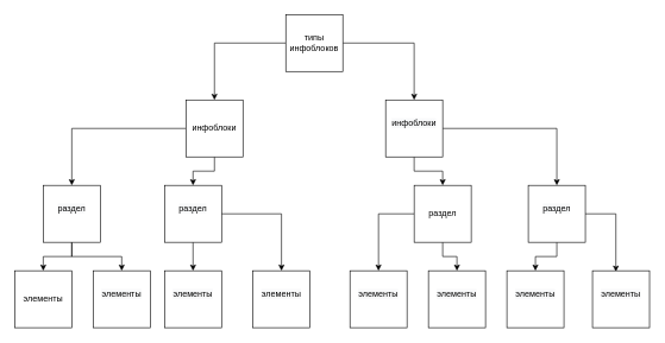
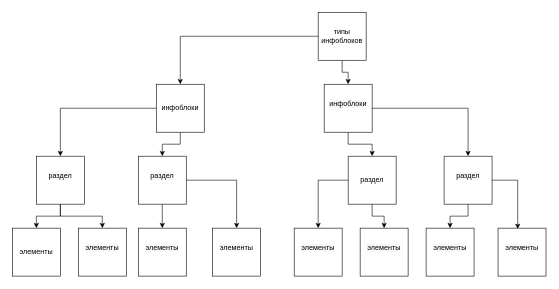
  <mxCell id="0" />
  <mxCell id="1" parent="0" />
  <mxCell id="2" style="edgeStyle=orthogonalEdgeStyle;rounded=0;orthogonalLoop=1;jettySize=auto;html=1;entryX=0.5;entryY=0;entryDx=0;entryDy=0;fontSize=12;" edge="1" parent="1" source="4" target="10"><mxGeometry relative="1" as="geometry" /></mxCell>
  <mxCell id="3" style="edgeStyle=orthogonalEdgeStyle;rounded=0;orthogonalLoop=1;jettySize=auto;html=1;exitX=0;exitY=0.5;exitDx=0;exitDy=0;fontSize=12;" edge="1" parent="1" source="4" target="7"><mxGeometry relative="1" as="geometry" /></mxCell>
- <mxCell id="4" value="типы инфоблоков" style="whiteSpace=wrap;html=1;aspect=fixed;" vertex="1" parent="1"><mxGeometry x="400" y="20" width="80" height="80" as="geometry" /></mxCell>
+ <mxCell id="4" value="типы инфоблоков" style="whiteSpace=wrap;html=1;aspect=fixed;" vertex="1" parent="1"><mxGeometry x="530" y="20" width="80" height="80" as="geometry" /></mxCell>
  <mxCell id="5" style="edgeStyle=orthogonalEdgeStyle;rounded=0;orthogonalLoop=1;jettySize=auto;html=1;entryX=0.5;entryY=0;entryDx=0;entryDy=0;fontSize=12;" edge="1" parent="1" source="7" target="16"><mxGeometry relative="1" as="geometry" /></mxCell>
  <mxCell id="6" style="edgeStyle=orthogonalEdgeStyle;rounded=0;orthogonalLoop=1;jettySize=auto;html=1;exitX=0;exitY=0.5;exitDx=0;exitDy=0;fontSize=12;" edge="1" parent="1" source="7" target="13"><mxGeometry relative="1" as="geometry" /></mxCell>
  <mxCell id="7" value="инфоблоки" style="whiteSpace=wrap;html=1;aspect=fixed;" vertex="1" parent="1"><mxGeometry x="260" y="140" width="80" height="80" as="geometry" /></mxCell>
  <mxCell id="8" style="edgeStyle=orthogonalEdgeStyle;rounded=0;orthogonalLoop=1;jettySize=auto;html=1;entryX=0.5;entryY=0;entryDx=0;entryDy=0;fontSize=12;" edge="1" parent="1" source="10" target="19"><mxGeometry relative="1" as="geometry" /></mxCell>
  <mxCell id="9" style="edgeStyle=orthogonalEdgeStyle;rounded=0;orthogonalLoop=1;jettySize=auto;html=1;exitX=1;exitY=0.5;exitDx=0;exitDy=0;fontSize=12;" edge="1" parent="1" source="10" target="22"><mxGeometry relative="1" as="geometry" /></mxCell>
  <mxCell id="10" value="&#10;&lt;span style=&quot;color: rgb(0, 0, 0); font-family: Helvetica; font-size: 12px; font-style: normal; font-variant-ligatures: normal; font-variant-caps: normal; font-weight: 400; letter-spacing: normal; orphans: 2; text-align: center; text-indent: 0px; text-transform: none; widows: 2; word-spacing: 0px; -webkit-text-stroke-width: 0px; background-color: rgb(248, 249, 250); text-decoration-thickness: initial; text-decoration-style: initial; text-decoration-color: initial; float: none; display: inline !important;&quot;&gt;инфоблоки&lt;/span&gt;&#10;&#10;" style="whiteSpace=wrap;html=1;aspect=fixed;" vertex="1" parent="1"><mxGeometry x="540" y="140" width="80" height="80" as="geometry" /></mxCell>
  <mxCell id="11" value="" style="edgeStyle=orthogonalEdgeStyle;rounded=0;orthogonalLoop=1;jettySize=auto;html=1;fontSize=12;" edge="1" parent="1" source="13" target="30"><mxGeometry relative="1" as="geometry" /></mxCell>
  <mxCell id="12" style="edgeStyle=orthogonalEdgeStyle;rounded=0;orthogonalLoop=1;jettySize=auto;html=1;fontSize=12;" edge="1" parent="1" source="13" target="29"><mxGeometry relative="1" as="geometry" /></mxCell>
  <mxCell id="13" value="&#10;&lt;span style=&quot;color: rgb(0, 0, 0); font-family: Helvetica; font-size: 12px; font-style: normal; font-variant-ligatures: normal; font-variant-caps: normal; font-weight: 400; letter-spacing: normal; orphans: 2; text-align: center; text-indent: 0px; text-transform: none; widows: 2; word-spacing: 0px; -webkit-text-stroke-width: 0px; background-color: rgb(248, 249, 250); text-decoration-thickness: initial; text-decoration-style: initial; text-decoration-color: initial; float: none; display: inline !important;&quot;&gt;раздел&lt;/span&gt;&#10;&#10;" style="whiteSpace=wrap;html=1;aspect=fixed;" vertex="1" parent="1"><mxGeometry x="60" y="260" width="80" height="80" as="geometry" /></mxCell>
  <mxCell id="14" value="" style="edgeStyle=orthogonalEdgeStyle;rounded=0;orthogonalLoop=1;jettySize=auto;html=1;fontSize=12;" edge="1" parent="1" source="16" target="28"><mxGeometry relative="1" as="geometry" /></mxCell>
  <mxCell id="15" style="edgeStyle=orthogonalEdgeStyle;rounded=0;orthogonalLoop=1;jettySize=auto;html=1;fontSize=12;" edge="1" parent="1" source="16" target="27"><mxGeometry relative="1" as="geometry" /></mxCell>
  <mxCell id="16" value="&#10;&lt;span style=&quot;color: rgb(0, 0, 0); font-family: Helvetica; font-size: 12px; font-style: normal; font-variant-ligatures: normal; font-variant-caps: normal; font-weight: 400; letter-spacing: normal; orphans: 2; text-align: center; text-indent: 0px; text-transform: none; widows: 2; word-spacing: 0px; -webkit-text-stroke-width: 0px; background-color: rgb(248, 249, 250); text-decoration-thickness: initial; text-decoration-style: initial; text-decoration-color: initial; float: none; display: inline !important;&quot;&gt;раздел&lt;/span&gt;&#10;&#10;" style="whiteSpace=wrap;html=1;aspect=fixed;" vertex="1" parent="1"><mxGeometry x="230" y="260" width="80" height="80" as="geometry" /></mxCell>
  <mxCell id="17" style="edgeStyle=orthogonalEdgeStyle;rounded=0;orthogonalLoop=1;jettySize=auto;html=1;fontSize=12;" edge="1" parent="1" source="19" target="26"><mxGeometry relative="1" as="geometry" /></mxCell>
  <mxCell id="18" style="edgeStyle=orthogonalEdgeStyle;rounded=0;orthogonalLoop=1;jettySize=auto;html=1;exitX=0.5;exitY=1;exitDx=0;exitDy=0;fontSize=12;" edge="1" parent="1" source="19" target="25"><mxGeometry relative="1" as="geometry" /></mxCell>
  <mxCell id="19" value="раздел" style="whiteSpace=wrap;html=1;aspect=fixed;" vertex="1" parent="1"><mxGeometry x="580" y="260" width="80" height="80" as="geometry" /></mxCell>
  <mxCell id="20" style="edgeStyle=orthogonalEdgeStyle;rounded=0;orthogonalLoop=1;jettySize=auto;html=1;fontSize=12;" edge="1" parent="1" source="22" target="24"><mxGeometry relative="1" as="geometry" /></mxCell>
  <mxCell id="21" style="edgeStyle=orthogonalEdgeStyle;rounded=0;orthogonalLoop=1;jettySize=auto;html=1;entryX=0.41;entryY=0.017;entryDx=0;entryDy=0;entryPerimeter=0;fontSize=12;" edge="1" parent="1" source="22" target="23"><mxGeometry relative="1" as="geometry" /></mxCell>
  <mxCell id="22" value="&#10;&lt;span style=&quot;color: rgb(0, 0, 0); font-family: Helvetica; font-size: 12px; font-style: normal; font-variant-ligatures: normal; font-variant-caps: normal; font-weight: 400; letter-spacing: normal; orphans: 2; text-align: center; text-indent: 0px; text-transform: none; widows: 2; word-spacing: 0px; -webkit-text-stroke-width: 0px; background-color: rgb(248, 249, 250); text-decoration-thickness: initial; text-decoration-style: initial; text-decoration-color: initial; float: none; display: inline !important;&quot;&gt;раздел&lt;/span&gt;&#10;&#10;" style="whiteSpace=wrap;html=1;aspect=fixed;" vertex="1" parent="1"><mxGeometry x="740" y="260" width="80" height="80" as="geometry" /></mxCell>
  <mxCell id="23" value="&#10;&lt;span style=&quot;color: rgb(0, 0, 0); font-family: Helvetica; font-size: 12px; font-style: normal; font-variant-ligatures: normal; font-variant-caps: normal; font-weight: 400; letter-spacing: normal; orphans: 2; text-align: center; text-indent: 0px; text-transform: none; widows: 2; word-spacing: 0px; -webkit-text-stroke-width: 0px; background-color: rgb(248, 249, 250); text-decoration-thickness: initial; text-decoration-style: initial; text-decoration-color: initial; float: none; display: inline !important;&quot;&gt;элементы&lt;/span&gt;&#10;&#10;" style="whiteSpace=wrap;html=1;aspect=fixed;strokeWidth=1;fontSize=12;" vertex="1" parent="1"><mxGeometry x="830" y="380" width="80" height="80" as="geometry" /></mxCell>
  <mxCell id="24" value="&#10;&lt;span style=&quot;color: rgb(0, 0, 0); font-family: Helvetica; font-size: 12px; font-style: normal; font-variant-ligatures: normal; font-variant-caps: normal; font-weight: 400; letter-spacing: normal; orphans: 2; text-align: center; text-indent: 0px; text-transform: none; widows: 2; word-spacing: 0px; -webkit-text-stroke-width: 0px; background-color: rgb(248, 249, 250); text-decoration-thickness: initial; text-decoration-style: initial; text-decoration-color: initial; float: none; display: inline !important;&quot;&gt;элементы&lt;/span&gt;&#10;&#10;" style="whiteSpace=wrap;html=1;aspect=fixed;strokeWidth=1;fontSize=12;" vertex="1" parent="1"><mxGeometry x="710" y="380" width="80" height="80" as="geometry" /></mxCell>
  <mxCell id="25" value="&#10;&lt;span style=&quot;color: rgb(0, 0, 0); font-family: Helvetica; font-size: 12px; font-style: normal; font-variant-ligatures: normal; font-variant-caps: normal; font-weight: 400; letter-spacing: normal; orphans: 2; text-align: center; text-indent: 0px; text-transform: none; widows: 2; word-spacing: 0px; -webkit-text-stroke-width: 0px; background-color: rgb(248, 249, 250); text-decoration-thickness: initial; text-decoration-style: initial; text-decoration-color: initial; float: none; display: inline !important;&quot;&gt;элементы&lt;/span&gt;&#10;&#10;" style="whiteSpace=wrap;html=1;aspect=fixed;strokeWidth=1;fontSize=12;" vertex="1" parent="1"><mxGeometry x="600" y="380" width="80" height="80" as="geometry" /></mxCell>
  <mxCell id="26" value="&#10;&lt;span style=&quot;color: rgb(0, 0, 0); font-family: Helvetica; font-size: 12px; font-style: normal; font-variant-ligatures: normal; font-variant-caps: normal; font-weight: 400; letter-spacing: normal; orphans: 2; text-align: center; text-indent: 0px; text-transform: none; widows: 2; word-spacing: 0px; -webkit-text-stroke-width: 0px; background-color: rgb(248, 249, 250); text-decoration-thickness: initial; text-decoration-style: initial; text-decoration-color: initial; float: none; display: inline !important;&quot;&gt;элементы&lt;/span&gt;&#10;&#10;" style="whiteSpace=wrap;html=1;aspect=fixed;strokeWidth=1;fontSize=12;" vertex="1" parent="1"><mxGeometry x="490" y="380" width="80" height="80" as="geometry" /></mxCell>
  <mxCell id="27" value="&#10;&lt;span style=&quot;color: rgb(0, 0, 0); font-family: Helvetica; font-size: 12px; font-style: normal; font-variant-ligatures: normal; font-variant-caps: normal; font-weight: 400; letter-spacing: normal; orphans: 2; text-align: center; text-indent: 0px; text-transform: none; widows: 2; word-spacing: 0px; -webkit-text-stroke-width: 0px; background-color: rgb(248, 249, 250); text-decoration-thickness: initial; text-decoration-style: initial; text-decoration-color: initial; float: none; display: inline !important;&quot;&gt;элементы&lt;/span&gt;&#10;&#10;" style="whiteSpace=wrap;html=1;aspect=fixed;strokeWidth=1;fontSize=12;" vertex="1" parent="1"><mxGeometry x="354" y="380" width="80" height="80" as="geometry" /></mxCell>
  <mxCell id="28" value="&#10;&lt;span style=&quot;color: rgb(0, 0, 0); font-family: Helvetica; font-size: 12px; font-style: normal; font-variant-ligatures: normal; font-variant-caps: normal; font-weight: 400; letter-spacing: normal; orphans: 2; text-align: center; text-indent: 0px; text-transform: none; widows: 2; word-spacing: 0px; -webkit-text-stroke-width: 0px; background-color: rgb(248, 249, 250); text-decoration-thickness: initial; text-decoration-style: initial; text-decoration-color: initial; float: none; display: inline !important;&quot;&gt;элементы&lt;/span&gt;&#10;&#10;" style="whiteSpace=wrap;html=1;aspect=fixed;strokeWidth=1;fontSize=12;" vertex="1" parent="1"><mxGeometry x="230" y="380" width="80" height="80" as="geometry" /></mxCell>
  <mxCell id="29" value="&#10;&lt;span style=&quot;color: rgb(0, 0, 0); font-family: Helvetica; font-size: 12px; font-style: normal; font-variant-ligatures: normal; font-variant-caps: normal; font-weight: 400; letter-spacing: normal; orphans: 2; text-align: center; text-indent: 0px; text-transform: none; widows: 2; word-spacing: 0px; -webkit-text-stroke-width: 0px; background-color: rgb(248, 249, 250); text-decoration-thickness: initial; text-decoration-style: initial; text-decoration-color: initial; float: none; display: inline !important;&quot;&gt;элементы&lt;/span&gt;&#10;&#10;" style="whiteSpace=wrap;html=1;aspect=fixed;strokeWidth=1;fontSize=12;" vertex="1" parent="1"><mxGeometry x="130" y="380" width="80" height="80" as="geometry" /></mxCell>
  <mxCell id="30" value="элементы" style="whiteSpace=wrap;html=1;aspect=fixed;strokeWidth=1;fontSize=12;" vertex="1" parent="1"><mxGeometry y="380" width="80" height="80" as="geometry" x="20" /></mxCell>
